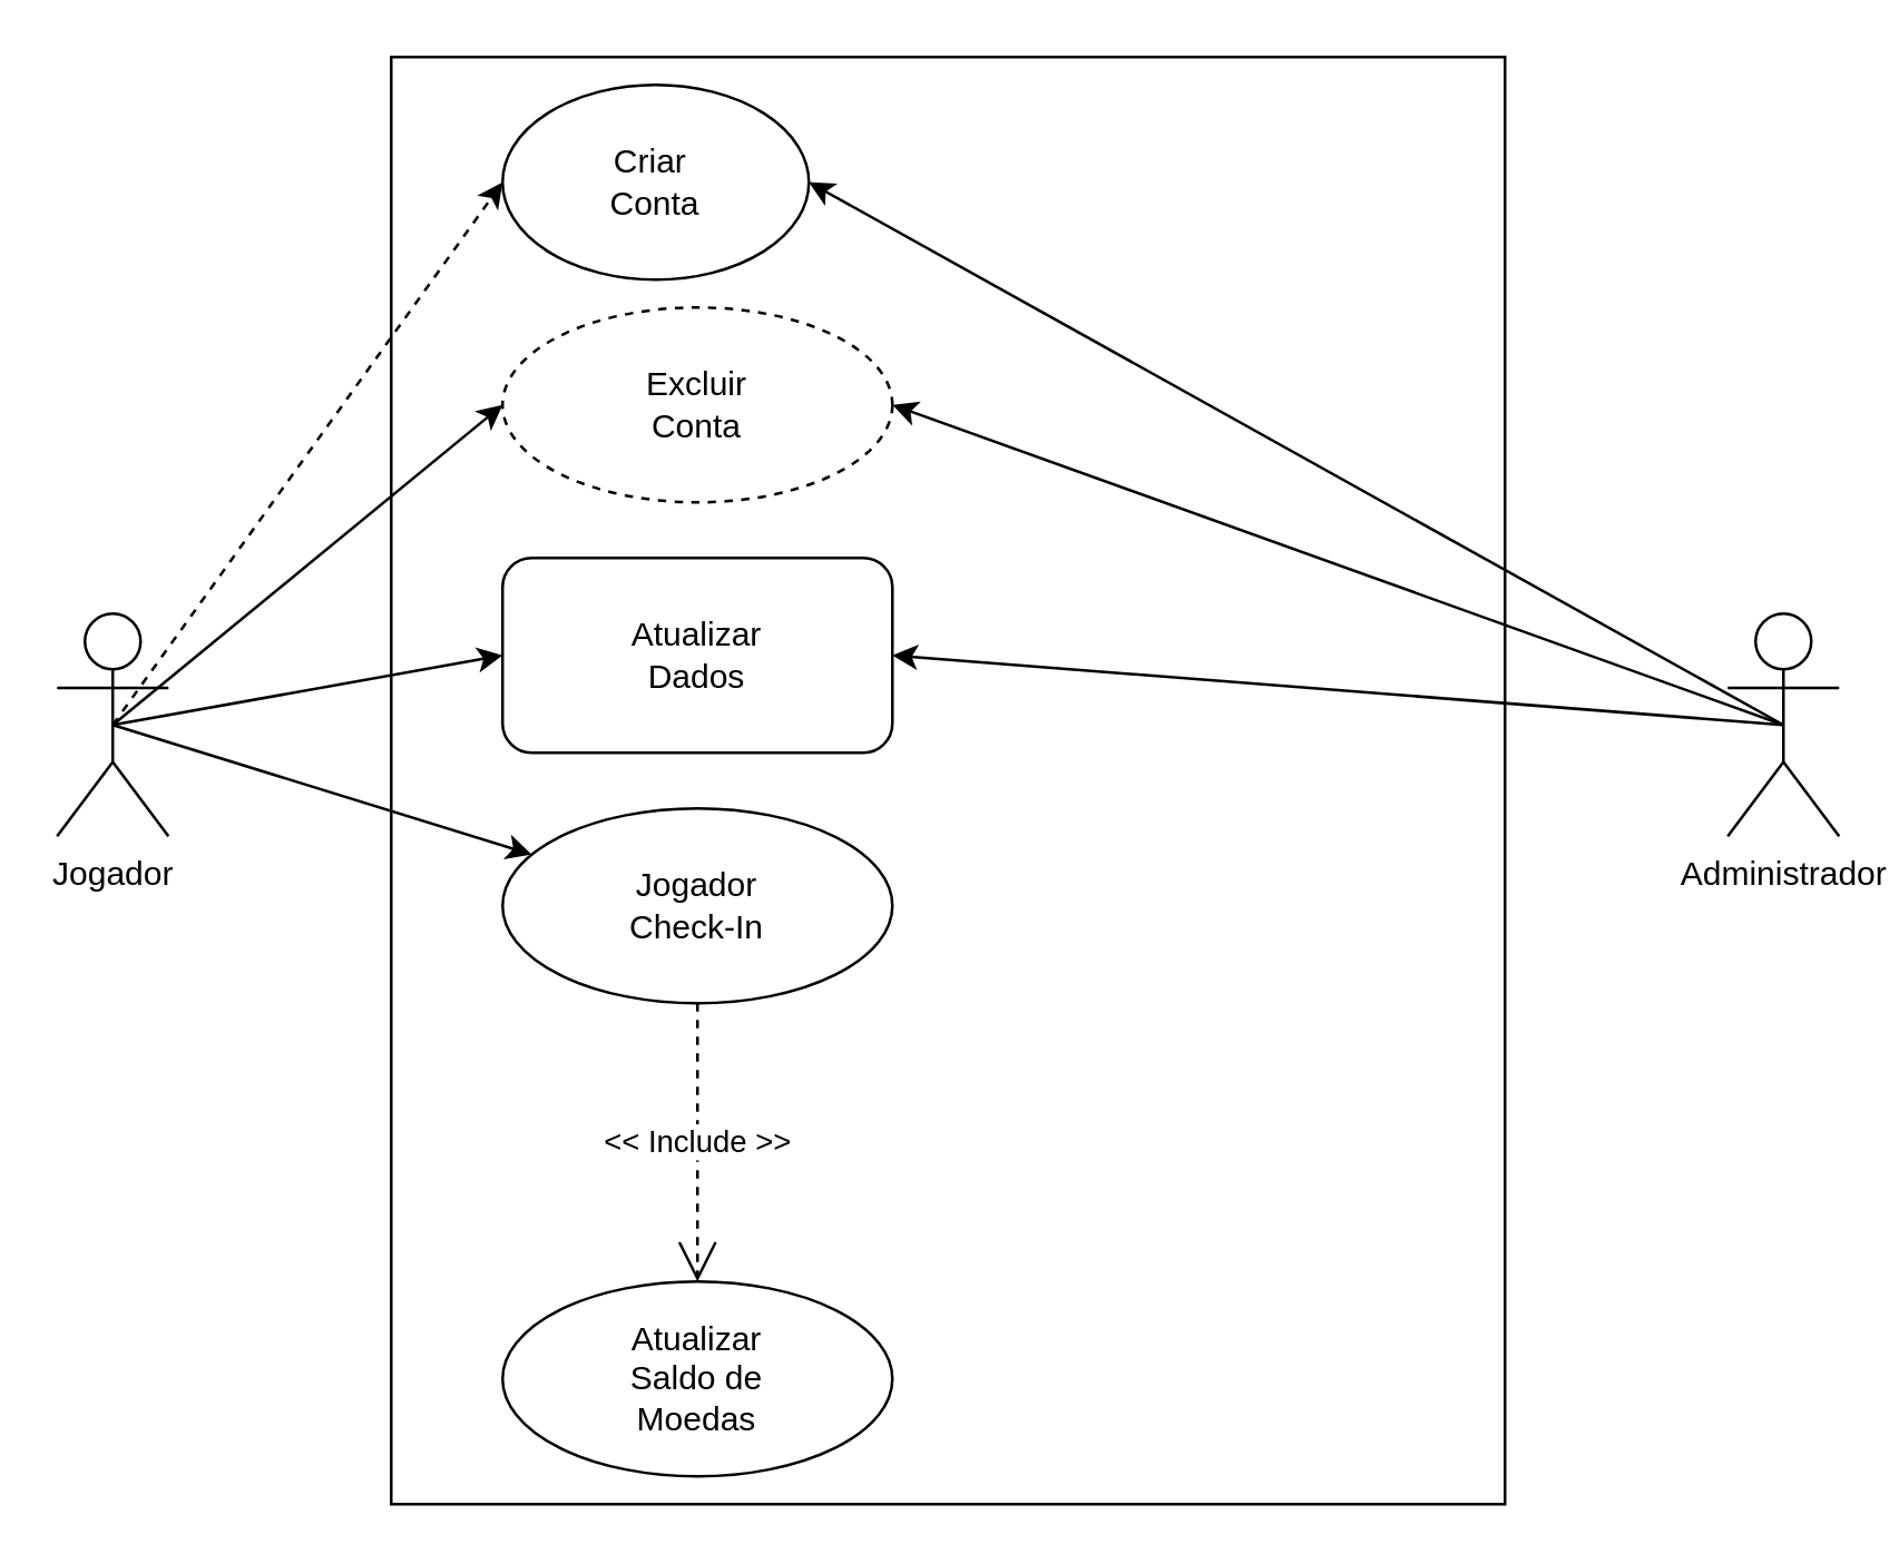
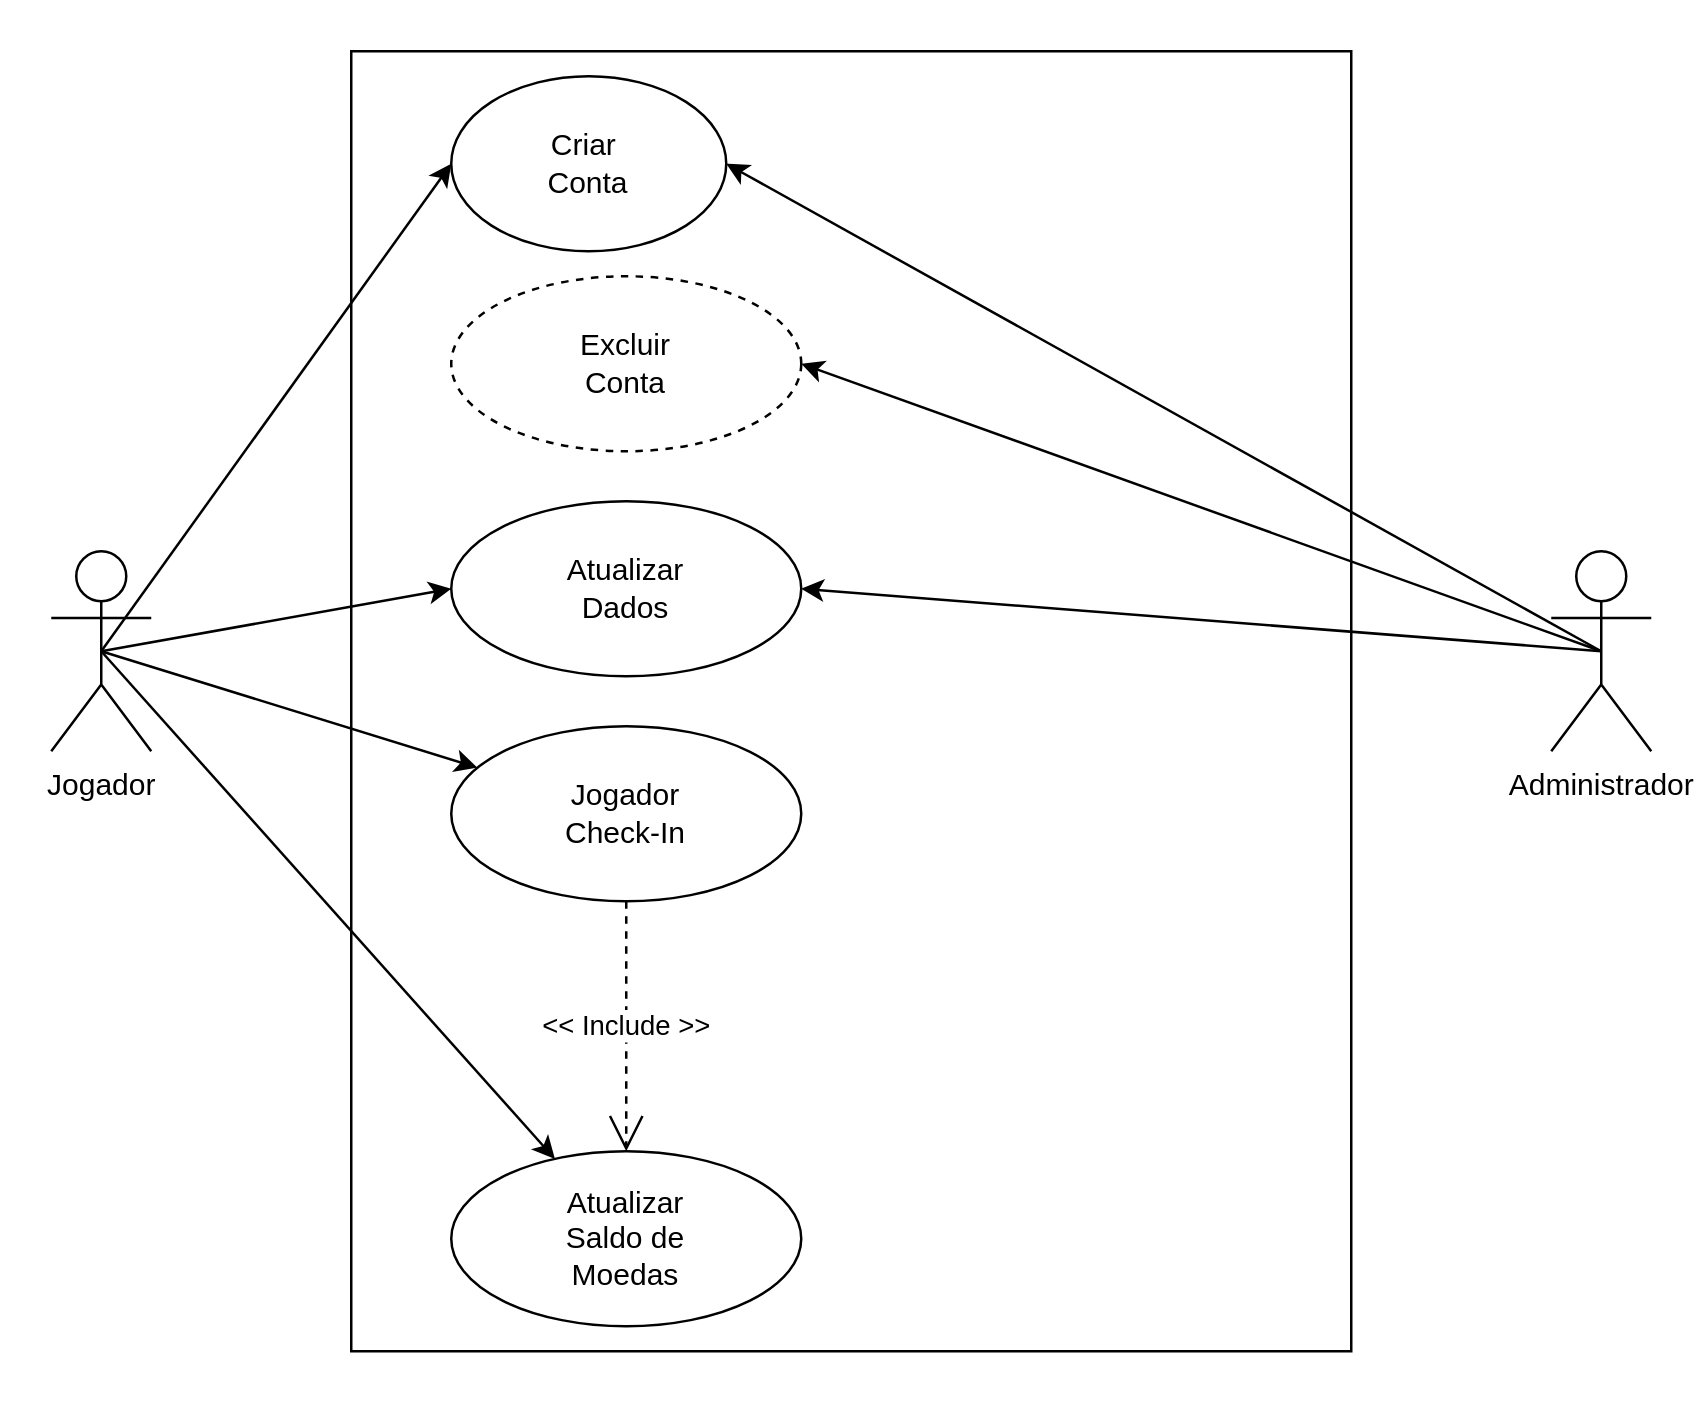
  <mxCell id="0" />
  <mxCell id="1" parent="0" />
  <mxCell id="2" value="Jogador" style="shape=umlActor;verticalLabelPosition=bottom;verticalAlign=top;html=1;outlineConnect=0;" vertex="1" parent="1"><mxGeometry x="20" y="220" width="40" height="80" as="geometry" /></mxCell>
  <mxCell id="3" value="" style="rounded=0;whiteSpace=wrap;html=1;" vertex="1" parent="1"><mxGeometry x="140" y="20" width="400" height="520" as="geometry" /></mxCell>
  <mxCell id="4" value="Criar&amp;nbsp;&lt;div&gt;Conta&lt;/div&gt;" style="ellipse;whiteSpace=wrap;html=1;" vertex="1" parent="1"><mxGeometry x="180" y="30" width="110" height="70" as="geometry" /></mxCell>
  <mxCell id="5" value="Jogador&lt;div&gt;Check-In&lt;/div&gt;" style="ellipse;whiteSpace=wrap;html=1;" vertex="1" parent="1"><mxGeometry x="180" y="290" width="140" height="70" as="geometry" /></mxCell>
  <mxCell id="6" value="Atualizar&lt;div&gt;Saldo de&lt;/div&gt;&lt;div&gt;Moedas&lt;/div&gt;" style="ellipse;whiteSpace=wrap;html=1;" vertex="1" parent="1"><mxGeometry x="180" y="460" width="140" height="70" as="geometry" /></mxCell>
  <mxCell id="7" value="Excluir&lt;div&gt;Conta&lt;/div&gt;" style="ellipse;whiteSpace=wrap;html=1;dashed=1;" vertex="1" parent="1"><mxGeometry x="180" y="110" width="140" height="70" as="geometry" /></mxCell>
- <mxCell id="8" value="Atualizar&lt;div&gt;Dados&lt;/div&gt;" style="whiteSpace=wrap;html=1;rounded=1;" vertex="1" parent="1"><mxGeometry x="180" y="200" width="140" height="70" as="geometry" /></mxCell>
+ <mxCell id="8" value="Atualizar&lt;div&gt;Dados&lt;/div&gt;" style="ellipse;whiteSpace=wrap;html=1;" vertex="1" parent="1"><mxGeometry x="180" y="200" width="140" height="70" as="geometry" /></mxCell>
  <mxCell id="9" value="Administrador" style="shape=umlActor;verticalLabelPosition=bottom;verticalAlign=top;html=1;outlineConnect=0;" vertex="1" parent="1"><mxGeometry x="620" y="220" width="40" height="80" as="geometry" /></mxCell>
- <mxCell id="10" value="" style="endArrow=classic;html=1;rounded=0;exitX=0.5;exitY=0.5;exitDx=0;exitDy=0;exitPerimeter=0;entryX=0;entryY=0.5;entryDx=0;entryDy=0;dashed=1;" edge="1" parent="1" source="2" target="4"><mxGeometry width="50" height="50" relative="1" as="geometry"><mxPoint x="70" y="300" as="sourcePoint" /><mxPoint x="120" y="250" as="targetPoint" /></mxGeometry></mxCell>
+ <mxCell id="10" value="" style="endArrow=classic;html=1;rounded=0;exitX=0.5;exitY=0.5;exitDx=0;exitDy=0;exitPerimeter=0;entryX=0;entryY=0.5;entryDx=0;entryDy=0;" edge="1" parent="1" source="2" target="4"><mxGeometry width="50" height="50" relative="1" as="geometry"><mxPoint x="70" y="300" as="sourcePoint" /><mxPoint x="120" y="250" as="targetPoint" /></mxGeometry></mxCell>
  <mxCell id="11" value="" style="endArrow=classic;html=1;rounded=0;exitX=0.5;exitY=0.5;exitDx=0;exitDy=0;exitPerimeter=0;" edge="1" parent="1" source="2" target="5"><mxGeometry width="50" height="50" relative="1" as="geometry"><mxPoint x="50" y="270" as="sourcePoint" /><mxPoint x="170" y="125" as="targetPoint" /></mxGeometry></mxCell>
- <mxCell id="12" value="" style="endArrow=classic;html=1;rounded=0;exitX=0.5;exitY=0.5;exitDx=0;exitDy=0;exitPerimeter=0;entryX=0;entryY=0.5;entryDx=0;entryDy=0;" edge="1" parent="1" source="2" target="7"><mxGeometry width="50" height="50" relative="1" as="geometry"><mxPoint x="50" y="270" as="sourcePoint" /><mxPoint x="170" y="270" as="targetPoint" /></mxGeometry></mxCell>
+ <mxCell id="12" value="" style="endArrow=classic;html=1;rounded=0;exitX=0.5;exitY=0.5;exitDx=0;exitDy=0;exitPerimeter=0;" edge="1" parent="1" source="2" target="6"><mxGeometry width="50" height="50" relative="1" as="geometry"><mxPoint x="50" y="270" as="sourcePoint" /><mxPoint x="170" y="270" as="targetPoint" /></mxGeometry></mxCell>
  <mxCell id="13" value="" style="endArrow=classic;html=1;rounded=0;exitX=0.5;exitY=0.5;exitDx=0;exitDy=0;exitPerimeter=0;entryX=0;entryY=0.5;entryDx=0;entryDy=0;" edge="1" parent="1" source="2" target="8"><mxGeometry width="50" height="50" relative="1" as="geometry"><mxPoint x="50" y="270" as="sourcePoint" /><mxPoint x="390" y="195" as="targetPoint" /></mxGeometry></mxCell>
  <mxCell id="14" value="&amp;lt;&amp;lt; Include &amp;gt;&amp;gt;" style="endArrow=open;endSize=12;dashed=1;html=1;rounded=0;exitX=0.5;exitY=1;exitDx=0;exitDy=0;entryX=0.5;entryY=0;entryDx=0;entryDy=0;" edge="1" parent="1" source="5" target="6"><mxGeometry width="160" relative="1" as="geometry"><mxPoint x="320" y="420" as="sourcePoint" /><mxPoint x="480" y="420" as="targetPoint" /></mxGeometry></mxCell>
  <mxCell id="15" value="" style="endArrow=classic;html=1;rounded=0;exitX=0.5;exitY=0.5;exitDx=0;exitDy=0;exitPerimeter=0;entryX=1;entryY=0.5;entryDx=0;entryDy=0;" edge="1" parent="1" source="9" target="4"><mxGeometry width="50" height="50" relative="1" as="geometry"><mxPoint x="590" y="170" as="sourcePoint" /><mxPoint x="640" y="120" as="targetPoint" /></mxGeometry></mxCell>
  <mxCell id="16" value="" style="endArrow=classic;html=1;rounded=0;entryX=1;entryY=0.5;entryDx=0;entryDy=0;" edge="1" parent="1" target="7"><mxGeometry width="50" height="50" relative="1" as="geometry"><mxPoint x="640" y="260" as="sourcePoint" /><mxPoint x="330" y="75" as="targetPoint" /></mxGeometry></mxCell>
  <mxCell id="17" value="" style="endArrow=classic;html=1;rounded=0;entryX=1;entryY=0.5;entryDx=0;entryDy=0;" edge="1" parent="1" target="8"><mxGeometry width="50" height="50" relative="1" as="geometry"><mxPoint x="640" y="260" as="sourcePoint" /><mxPoint x="330" y="155" as="targetPoint" /></mxGeometry></mxCell>
